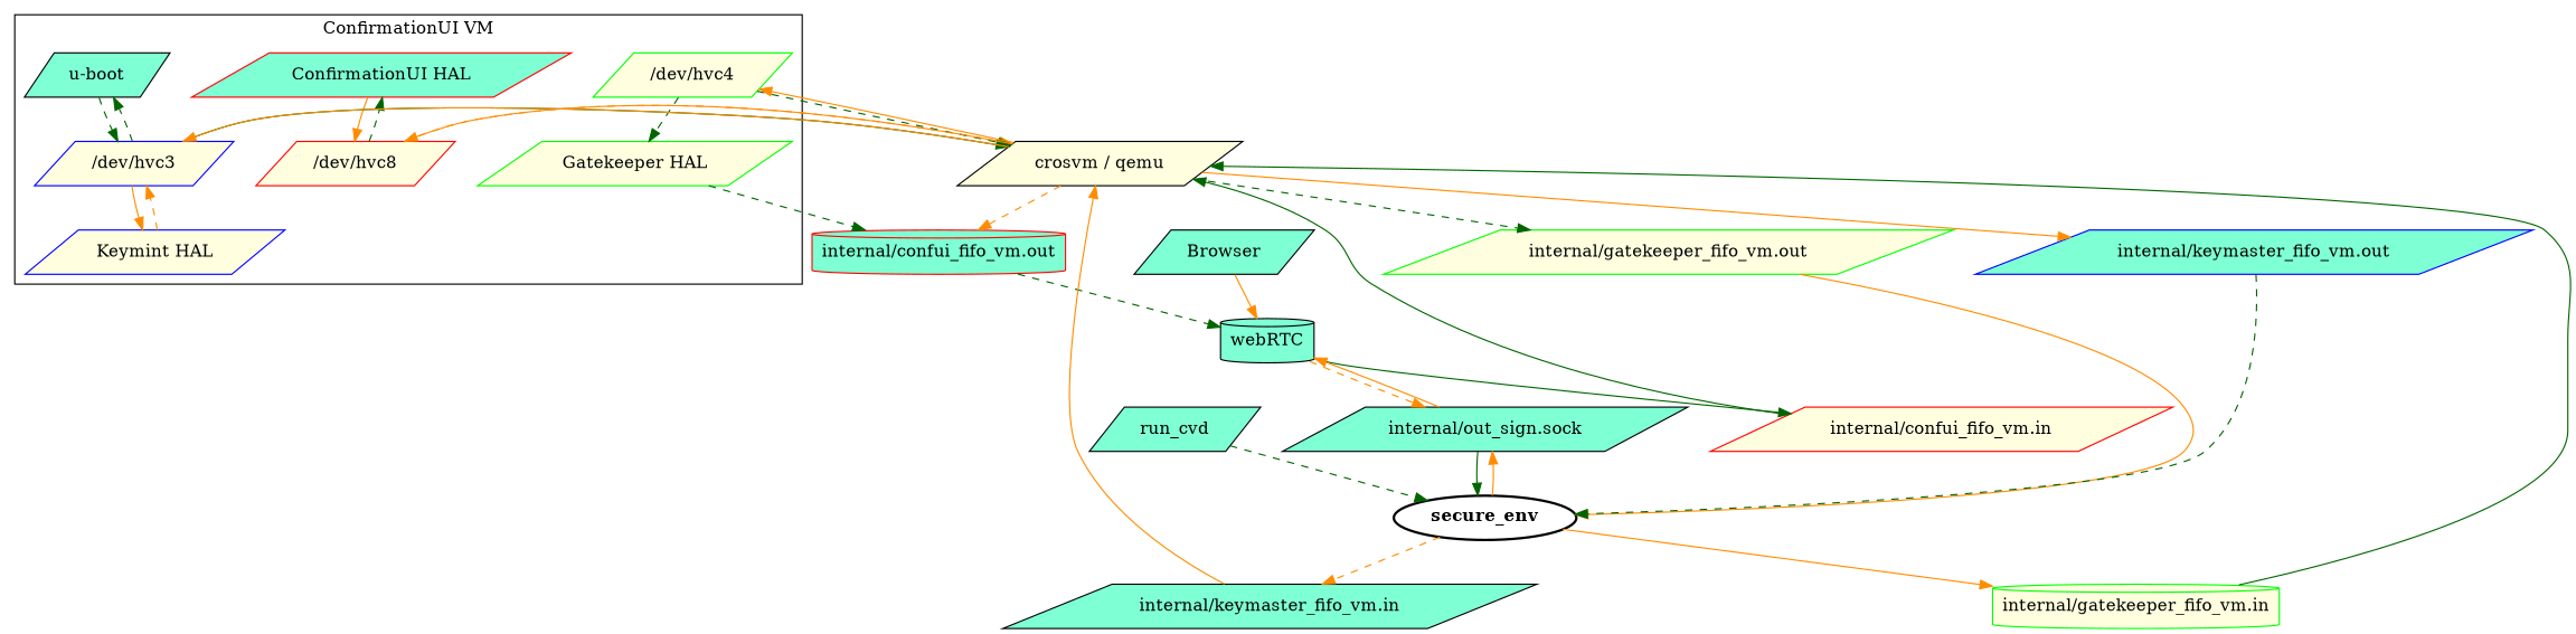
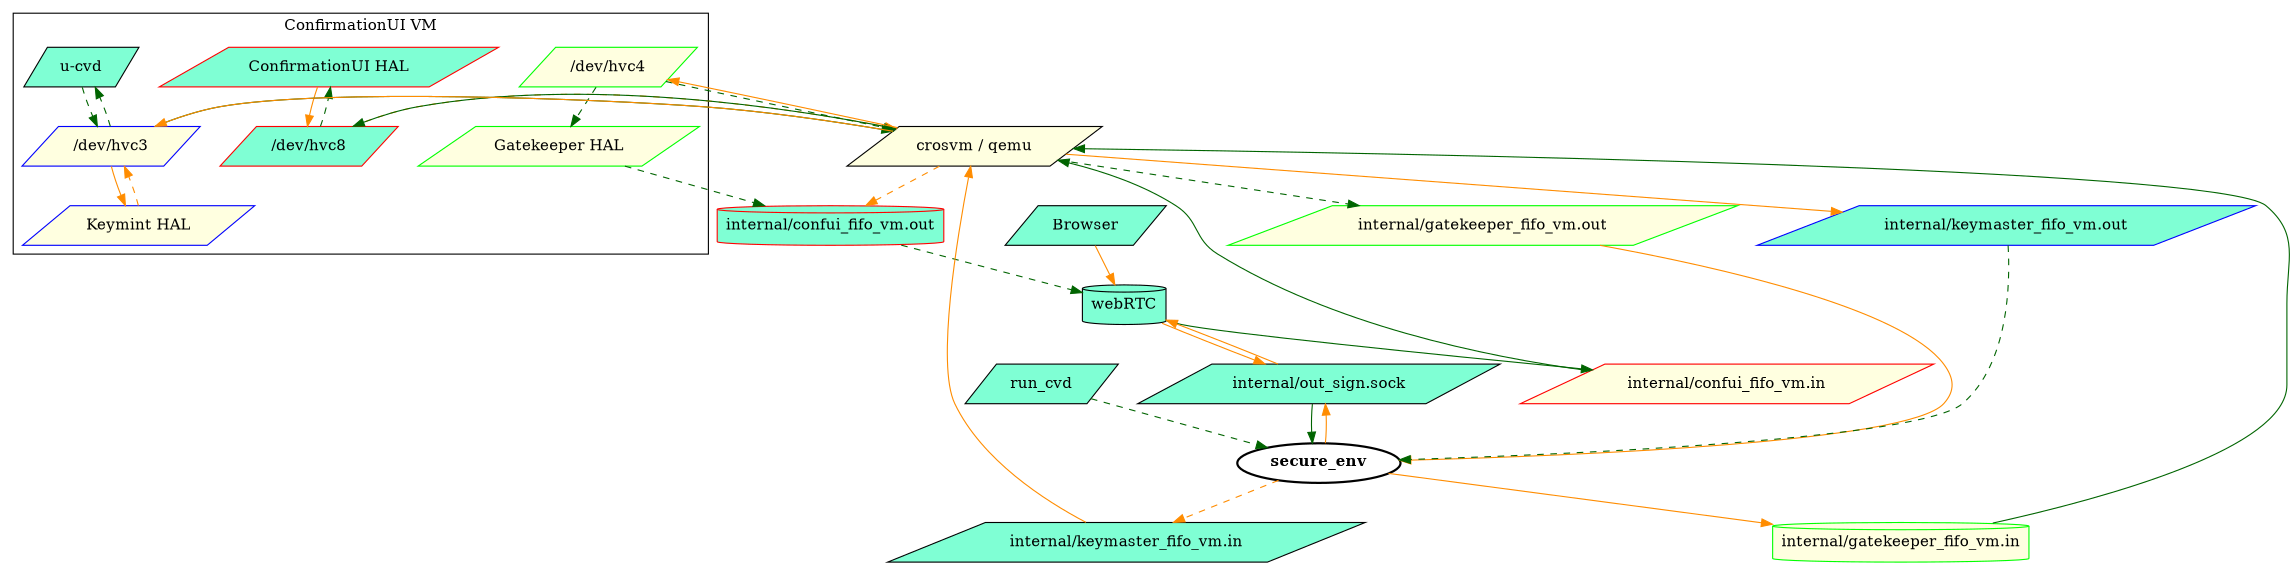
  digraph {
    node [fillcolor=aquamarine shape=parallelogram style=filled]
    edge [color=darkorange style=solid]
-   n1 [label="u-boot"]
+   n1 [label="u-cvd"]
    n2 [color=red label="ConfirmationUI HAL"]
-   n3 [color=red fillcolor=lightyellow label="/dev/hvc8"]
+   n3 [color=red label="/dev/hvc8"]
    n4 [color=green fillcolor=lightyellow label="Gatekeeper HAL"]
    n5 [color=green fillcolor=lightyellow label="/dev/hvc4"]
    n6 [color=blue fillcolor=lightyellow label="Keymint HAL"]
    n7 [color=blue fillcolor=lightyellow label="/dev/hvc3"]
    n8 [fillcolor=lightyellow label="crosvm / qemu"]
    n9 [color=red label="internal/confui_fifo_vm.out" shape=cylinder]
    n10 [label=Browser]
    webRTC [shape=cylinder]
    n12 [label="internal/out_sign.sock"]
    n13 [color=red fillcolor=lightyellow label="internal/confui_fifo_vm.in"]
    n14 [label=< <B>secure_env</B> > penwidth=2 fillcolor="" shape="" style=""]
    n15 [color=green fillcolor=lightyellow label="internal/gatekeeper_fifo_vm.in" shape=cylinder]
    n16 [color=black label="internal/keymaster_fifo_vm.in"]
    n17 [color=green fillcolor=lightyellow label="internal/gatekeeper_fifo_vm.out"]
    n18 [color=blue label="internal/keymaster_fifo_vm.out"]
    run_cvd
    subgraph cluster_1 {
      label="ConfirmationUI VM"
      n1
      n2
      n3
      n4
      n5
      n6
      n7
    }
    n1 -> n7 [color=darkgreen style=dashed]
    n2 -> n3
    n3 -> n2 [color=darkgreen style=dashed]
    n3 -> n8 [style=dashed]
    n4 -> n9 [color=darkgreen style=dashed]
    n5 -> n4 [color=darkgreen style=dashed]
    n5 -> n8 [color=darkgreen style=dashed]
    n6 -> n7 [style=dashed]
    n7 -> n1 [color=darkgreen style=dashed]
    n7 -> n6
    n7 -> n8 [color=darkgreen]
-   n8 -> n3
+   n8 -> n3 [color=darkgreen]
    n8 -> n5
    n8 -> n7
    n8 -> n9 [style=dashed]
    n8 -> n17 [color=darkgreen style=dashed]
    n8 -> n18
    n9 -> webRTC [color=darkgreen style=dashed]
    n10 -> webRTC
-   webRTC -> n12 [style=dashed]
+   webRTC -> n12
    webRTC -> n13 [color=darkgreen]
    n12 -> webRTC
    n12 -> n14 [color=darkgreen]
    n13 -> n8 [color=darkgreen]
    n14 -> n12
    n14 -> n15
    n14 -> n16 [style=dashed]
    n15 -> n8 [color=darkgreen]
    n16 -> n8
    n17 -> n14
    n18 -> n14 [color=darkgreen style=dashed]
    run_cvd -> n14 [color=darkgreen style=dashed]
  }
